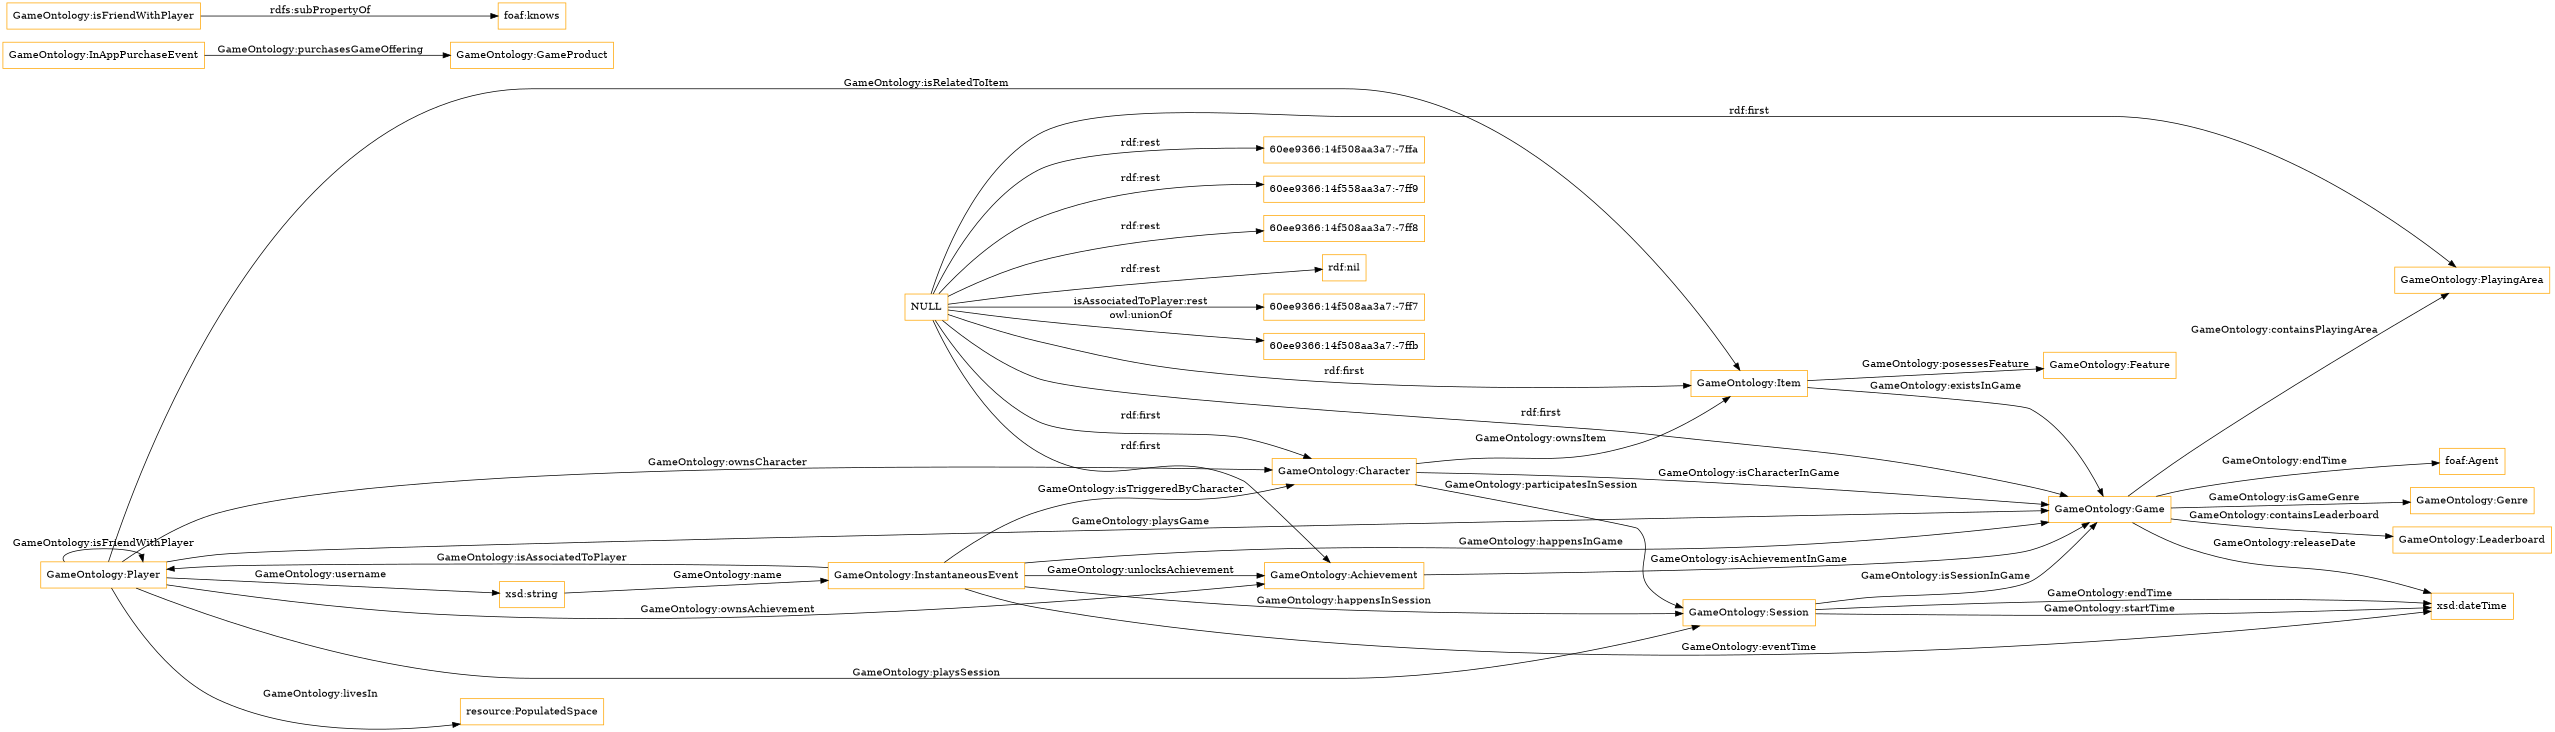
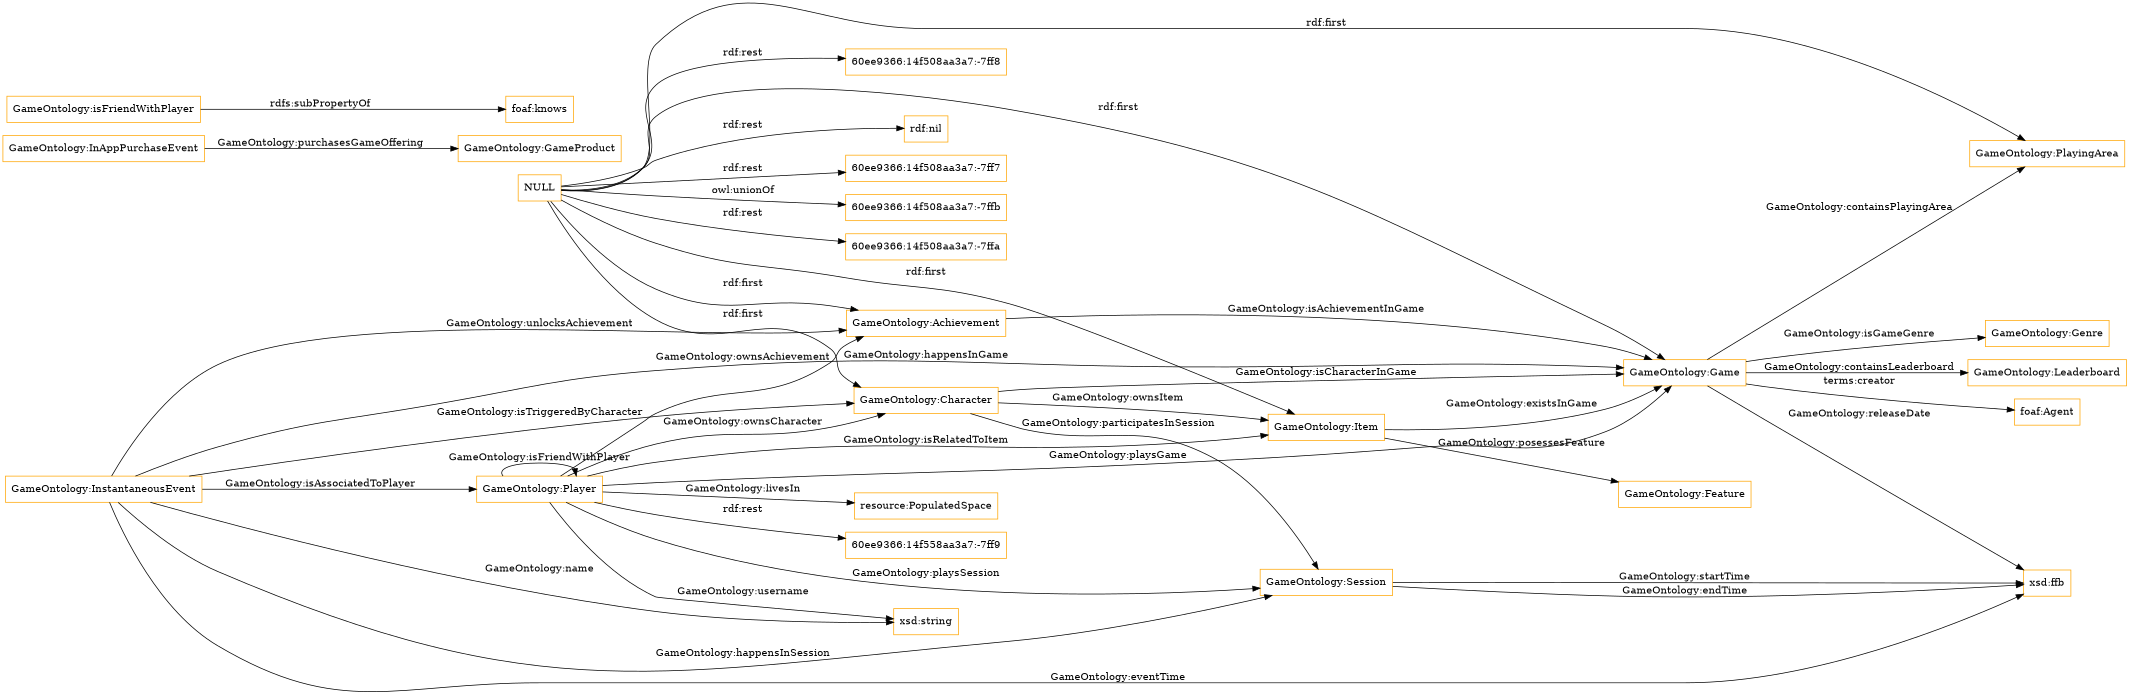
  digraph {
    rankdir=LR
    node [color=orange shape=rectangle]
    "GameOntology:Game"
    "GameOntology:PlayingArea"
    "GameOntology:Leaderboard"
    "foaf:Agent"
    "GameOntology:Genre"
-   "xsd:dateTime"
+   "xsd:dateTime" [label="xsd:ffb"]
    "GameOntology:Character"
    "GameOntology:Item"
    "GameOntology:Session"
    "GameOntology:Feature"
    "GameOntology:InAppPurchaseEvent"
    "GameOntology:GameProduct"
    "GameOntology:InstantaneousEvent"
    "GameOntology:Player"
    "GameOntology:Achievement"
    "xsd:string"
    "resource:PopulatedSpace"
    NULL
    "60ee9366:14f508aa3a7:-7ffa"
    n20 [label="60ee9366:14f558aa3a7:-7ff9"]
    "60ee9366:14f508aa3a7:-7ff8"
    "rdf:nil"
    "60ee9366:14f508aa3a7:-7ff7"
    "60ee9366:14f508aa3a7:-7ffb"
    "GameOntology:isFriendWithPlayer"
    "foaf:knows"
    "GameOntology:Game" -> "GameOntology:PlayingArea" [label="GameOntology:containsPlayingArea"]
    "GameOntology:Game" -> "GameOntology:Leaderboard" [label="GameOntology:containsLeaderboard"]
-   "GameOntology:Game" -> "foaf:Agent" [label="GameOntology:endTime"]
+   "GameOntology:Game" -> "foaf:Agent" [label="terms:creator"]
    "GameOntology:Game" -> "GameOntology:Genre" [label="GameOntology:isGameGenre"]
    "GameOntology:Game" -> "xsd:dateTime" [label="GameOntology:releaseDate"]
    "GameOntology:Character" -> "GameOntology:Game" [label="GameOntology:isCharacterInGame"]
    "GameOntology:Character" -> "GameOntology:Item" [label="GameOntology:ownsItem"]
    "GameOntology:Character" -> "GameOntology:Session" [label="GameOntology:participatesInSession"]
    "GameOntology:Item" -> "GameOntology:Game" [label="GameOntology:existsInGame"]
    "GameOntology:Item" -> "GameOntology:Feature" [label="GameOntology:posessesFeature"]
-   "GameOntology:Session" -> "GameOntology:Game" [label="GameOntology:isSessionInGame"]
    "GameOntology:Session" -> "xsd:dateTime" [label="GameOntology:startTime"]
    "GameOntology:Session" -> "xsd:dateTime" [label="GameOntology:endTime"]
    "GameOntology:InAppPurchaseEvent" -> "GameOntology:GameProduct" [label="GameOntology:purchasesGameOffering"]
    "GameOntology:InstantaneousEvent" -> "GameOntology:Game" [label="GameOntology:happensInGame"]
    "GameOntology:InstantaneousEvent" -> "xsd:dateTime" [label="GameOntology:eventTime"]
    "GameOntology:InstantaneousEvent" -> "GameOntology:Character" [label="GameOntology:isTriggeredByCharacter"]
    "GameOntology:InstantaneousEvent" -> "GameOntology:Session" [label="GameOntology:happensInSession"]
    "GameOntology:InstantaneousEvent" -> "GameOntology:Player" [label="GameOntology:isAssociatedToPlayer"]
    "GameOntology:InstantaneousEvent" -> "GameOntology:Achievement" [label="GameOntology:unlocksAchievement"]
-   "xsd:string" -> "GameOntology:InstantaneousEvent" [label="GameOntology:name"]
+   "GameOntology:InstantaneousEvent" -> "xsd:string" [label="GameOntology:name"]
    "GameOntology:Player" -> "GameOntology:Game" [label="GameOntology:playsGame"]
    "GameOntology:Player" -> "GameOntology:Character" [label="GameOntology:ownsCharacter"]
    "GameOntology:Player" -> "GameOntology:Item" [label="GameOntology:isRelatedToItem"]
    "GameOntology:Player" -> "GameOntology:Session" [label="GameOntology:playsSession"]
    "GameOntology:Player" -> "GameOntology:Player" [label="GameOntology:isFriendWithPlayer"]
    "GameOntology:Player" -> "GameOntology:Achievement" [label="GameOntology:ownsAchievement"]
    "GameOntology:Player" -> "xsd:string" [label="GameOntology:username"]
    "GameOntology:Player" -> "resource:PopulatedSpace" [label="GameOntology:livesIn"]
    "GameOntology:Achievement" -> "GameOntology:Game" [label="GameOntology:isAchievementInGame"]
    NULL -> "GameOntology:Game" [label="rdf:first"]
    NULL -> "GameOntology:PlayingArea" [label="rdf:first"]
    NULL -> "GameOntology:Character" [label="rdf:first"]
    NULL -> "GameOntology:Item" [label="rdf:first"]
    NULL -> "GameOntology:Achievement" [label="rdf:first"]
    NULL -> "60ee9366:14f508aa3a7:-7ffa" [label="rdf:rest"]
-   NULL -> n20 [label="rdf:rest"]
+   "GameOntology:Player" -> n20 [label="rdf:rest"]
    NULL -> "60ee9366:14f508aa3a7:-7ff8" [label="rdf:rest"]
    NULL -> "rdf:nil" [label="rdf:rest"]
-   NULL -> "60ee9366:14f508aa3a7:-7ff7" [label="isAssociatedToPlayer:rest"]
+   NULL -> "60ee9366:14f508aa3a7:-7ff7" [label="rdf:rest"]
    NULL -> "60ee9366:14f508aa3a7:-7ffb" [label="owl:unionOf"]
    "GameOntology:isFriendWithPlayer" -> "foaf:knows" [label="rdfs:subPropertyOf"]
  }
